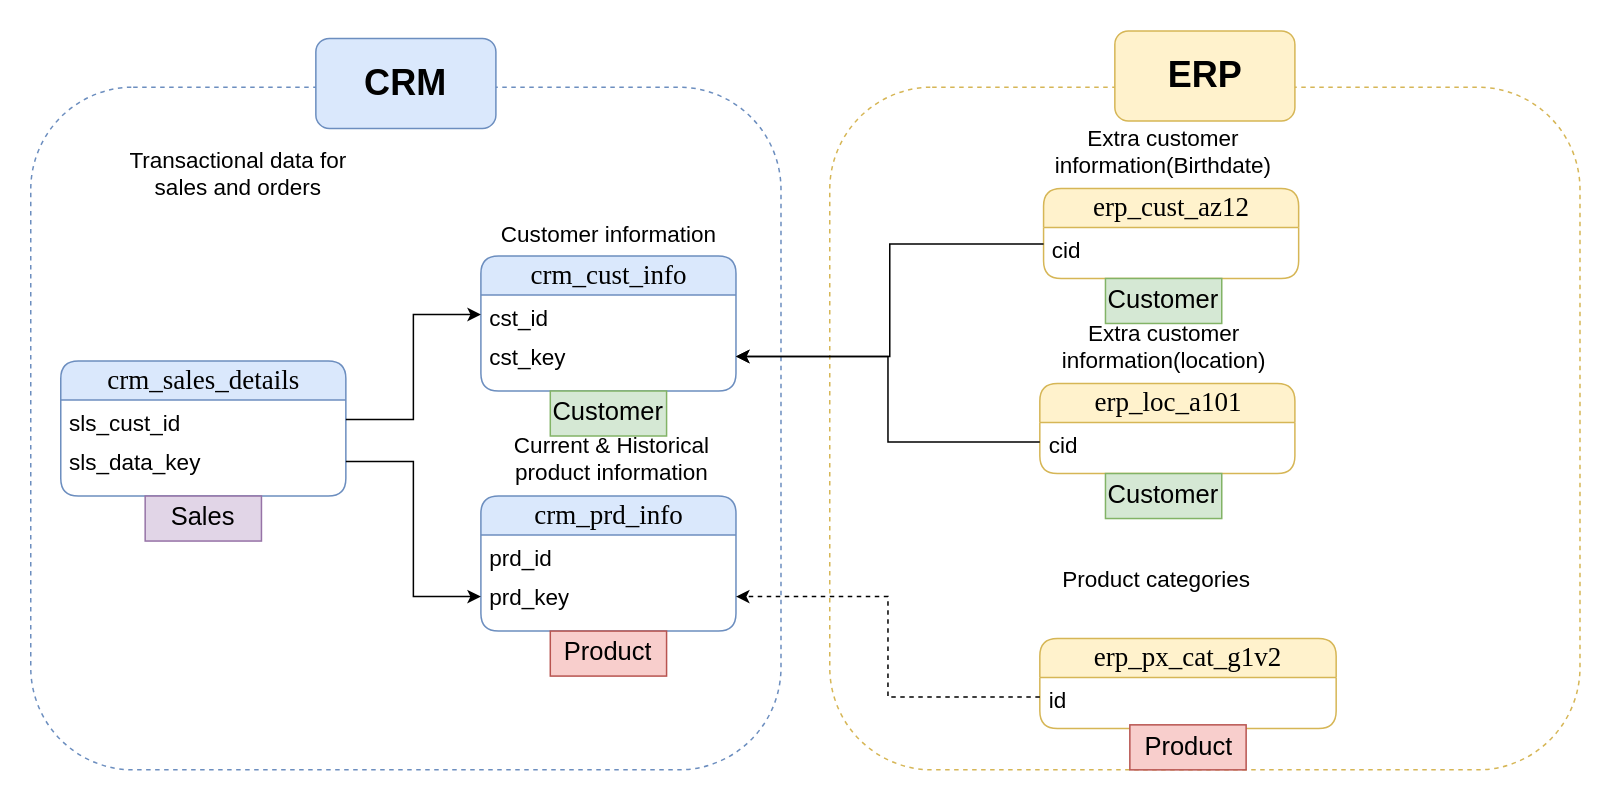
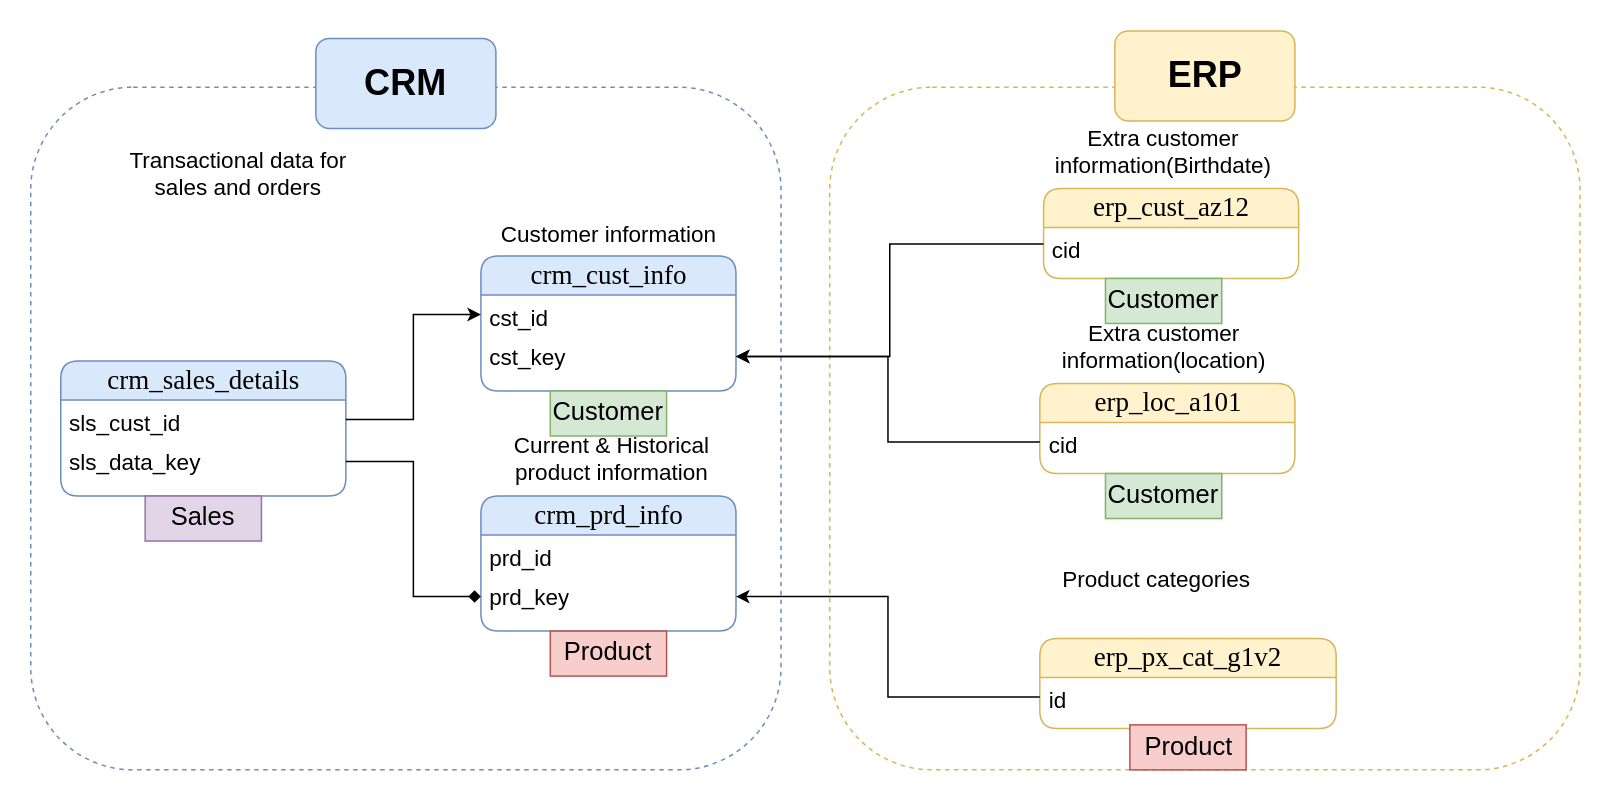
  <mxCell id="0" />
  <mxCell id="1" parent="0" />
  <mxCell id="2" value="" style="rounded=1;whiteSpace=wrap;html=1;fillColor=none;strokeColor=#d6b656;dashed=1;" parent="1" vertex="1"><mxGeometry x="552.5" y="57.5" width="500" height="455" as="geometry" /></mxCell>
  <mxCell id="3" value="" style="rounded=1;whiteSpace=wrap;html=1;fillColor=none;strokeColor=#6c8ebf;dashed=1;" parent="1" vertex="1"><mxGeometry x="20" y="57.5" width="500" height="455" as="geometry" /></mxCell>
  <mxCell id="4" value="&lt;font style=&quot;font-size: 18px;&quot;&gt;crm_cust_info&lt;/font&gt;" style="swimlane;html=1;fontStyle=0;childLayout=stackLayout;horizontal=1;startSize=26;fillColor=#dae8fc;horizontalStack=0;resizeParent=1;resizeLast=0;collapsible=1;marginBottom=0;swimlaneFillColor=#ffffff;align=center;rounded=1;shadow=0;comic=0;labelBackgroundColor=none;strokeWidth=1;fontFamily=Verdana;fontSize=12;strokeColor=#6c8ebf;" parent="1" vertex="1"><mxGeometry x="320" y="170" width="170" height="90" as="geometry"><mxRectangle x="160" y="250" width="90" height="30" as="alternateBounds" /></mxGeometry></mxCell>
  <mxCell id="5" value="&lt;font style=&quot;font-size: 15px;&quot;&gt;cst_id&lt;/font&gt;" style="text;html=1;strokeColor=none;fillColor=none;spacingLeft=4;spacingRight=4;whiteSpace=wrap;overflow=hidden;rotatable=0;points=[[0,0.5],[1,0.5]];portConstraint=eastwest;" parent="4" vertex="1"><mxGeometry y="26" width="170" height="26" as="geometry" /></mxCell>
  <mxCell id="6" value="&lt;font style=&quot;font-size: 15px;&quot;&gt;cst_key&lt;/font&gt;" style="text;html=1;strokeColor=none;fillColor=none;spacingLeft=4;spacingRight=4;whiteSpace=wrap;overflow=hidden;rotatable=0;points=[[0,0.5],[1,0.5]];portConstraint=eastwest;" parent="4" vertex="1"><mxGeometry y="52" width="170" height="30" as="geometry" /></mxCell>
  <mxCell id="7" value="&lt;font style=&quot;font-size: 15px;&quot;&gt;Customer information&lt;/font&gt;" style="text;html=1;align=center;verticalAlign=middle;whiteSpace=wrap;rounded=0;" parent="1" vertex="1"><mxGeometry x="317.5" y="140" width="175" height="30" as="geometry" /></mxCell>
  <mxCell id="8" value="&lt;span style=&quot;font-size: 18px;&quot;&gt;crm_prd_info&lt;/span&gt;" style="swimlane;html=1;fontStyle=0;childLayout=stackLayout;horizontal=1;startSize=26;fillColor=#dae8fc;horizontalStack=0;resizeParent=1;resizeLast=0;collapsible=1;marginBottom=0;swimlaneFillColor=#ffffff;align=center;rounded=1;shadow=0;comic=0;labelBackgroundColor=none;strokeWidth=1;fontFamily=Verdana;fontSize=12;strokeColor=#6c8ebf;" parent="1" vertex="1"><mxGeometry x="320" y="330" width="170" height="90" as="geometry"><mxRectangle x="160" y="250" width="90" height="30" as="alternateBounds" /></mxGeometry></mxCell>
  <mxCell id="9" value="&lt;font style=&quot;font-size: 15px;&quot;&gt;prd_id&lt;/font&gt;" style="text;html=1;strokeColor=none;fillColor=none;spacingLeft=4;spacingRight=4;whiteSpace=wrap;overflow=hidden;rotatable=0;points=[[0,0.5],[1,0.5]];portConstraint=eastwest;" parent="8" vertex="1"><mxGeometry y="26" width="170" height="26" as="geometry" /></mxCell>
  <mxCell id="10" value="&lt;font style=&quot;font-size: 15px;&quot;&gt;prd_key&lt;/font&gt;" style="text;html=1;strokeColor=none;fillColor=none;spacingLeft=4;spacingRight=4;whiteSpace=wrap;overflow=hidden;rotatable=0;points=[[0,0.5],[1,0.5]];portConstraint=eastwest;" parent="8" vertex="1"><mxGeometry y="52" width="170" height="30" as="geometry" /></mxCell>
  <mxCell id="11" value="&lt;span style=&quot;font-size: 15px;&quot;&gt;Current &amp;amp; Historical product information&lt;/span&gt;" style="text;html=1;align=center;verticalAlign=middle;whiteSpace=wrap;rounded=0;" parent="1" vertex="1"><mxGeometry x="320" y="290" width="175" height="30" as="geometry" /></mxCell>
  <mxCell id="12" value="&lt;span style=&quot;font-size: 18px;&quot;&gt;crm_sales_details&lt;/span&gt;" style="swimlane;html=1;fontStyle=0;childLayout=stackLayout;horizontal=1;startSize=26;fillColor=#dae8fc;horizontalStack=0;resizeParent=1;resizeLast=0;collapsible=1;marginBottom=0;swimlaneFillColor=#ffffff;align=center;rounded=1;shadow=0;comic=0;labelBackgroundColor=none;strokeWidth=1;fontFamily=Verdana;fontSize=12;strokeColor=#6c8ebf;" parent="1" vertex="1"><mxGeometry x="40" y="240" width="190" height="90" as="geometry"><mxRectangle x="160" y="250" width="90" height="30" as="alternateBounds" /></mxGeometry></mxCell>
  <mxCell id="13" value="&lt;span style=&quot;font-size: 15px;&quot;&gt;sls_cust_id&lt;/span&gt;" style="text;html=1;strokeColor=none;fillColor=none;spacingLeft=4;spacingRight=4;whiteSpace=wrap;overflow=hidden;rotatable=0;points=[[0,0.5],[1,0.5]];portConstraint=eastwest;" parent="12" vertex="1"><mxGeometry y="26" width="190" height="26" as="geometry" /></mxCell>
  <mxCell id="14" value="&lt;font style=&quot;font-size: 15px;&quot;&gt;sls_data_key&lt;/font&gt;" style="text;html=1;strokeColor=none;fillColor=none;spacingLeft=4;spacingRight=4;whiteSpace=wrap;overflow=hidden;rotatable=0;points=[[0,0.5],[1,0.5]];portConstraint=eastwest;" parent="12" vertex="1"><mxGeometry y="52" width="190" height="30" as="geometry" /></mxCell>
  <mxCell id="15" value="&lt;font style=&quot;font-size: 15px;&quot;&gt;Transactional data for sales and orders&lt;/font&gt;" style="text;html=1;align=center;verticalAlign=middle;whiteSpace=wrap;rounded=0;" parent="1" vertex="1"><mxGeometry x="71.25" y="100" width="175" height="30" as="geometry" /></mxCell>
  <mxCell id="16" style="edgeStyle=orthogonalEdgeStyle;rounded=0;orthogonalLoop=1;jettySize=auto;html=1;entryX=0;entryY=0.5;entryDx=0;entryDy=0;" parent="1" source="13" target="5" edge="1"><mxGeometry relative="1" as="geometry" /></mxCell>
- <mxCell id="17" style="edgeStyle=orthogonalEdgeStyle;rounded=0;orthogonalLoop=1;jettySize=auto;html=1;" parent="1" source="14" target="10" edge="1"><mxGeometry relative="1" as="geometry" /></mxCell>
+ <mxCell id="17" style="edgeStyle=orthogonalEdgeStyle;rounded=0;orthogonalLoop=1;jettySize=auto;html=1;endArrow=diamond;" parent="1" source="14" target="10" edge="1"><mxGeometry relative="1" as="geometry" /></mxCell>
  <mxCell id="18" value="&lt;font style=&quot;font-size: 18px;&quot;&gt;erp_cust_az12&lt;/font&gt;" style="swimlane;html=1;fontStyle=0;childLayout=stackLayout;horizontal=1;startSize=26;fillColor=#fff2cc;horizontalStack=0;resizeParent=1;resizeLast=0;collapsible=1;marginBottom=0;swimlaneFillColor=#ffffff;align=center;rounded=1;shadow=0;comic=0;labelBackgroundColor=none;strokeWidth=1;fontFamily=Verdana;fontSize=12;strokeColor=#d6b656;" parent="1" vertex="1"><mxGeometry x="695" y="125" width="170" height="60" as="geometry"><mxRectangle x="160" y="250" width="90" height="30" as="alternateBounds" /></mxGeometry></mxCell>
  <mxCell id="19" value="&lt;span style=&quot;font-size: 15px;&quot;&gt;cid&lt;/span&gt;" style="text;html=1;strokeColor=none;fillColor=none;spacingLeft=4;spacingRight=4;whiteSpace=wrap;overflow=hidden;rotatable=0;points=[[0,0.5],[1,0.5]];portConstraint=eastwest;" parent="18" vertex="1"><mxGeometry y="26" width="170" height="22" as="geometry" /></mxCell>
  <mxCell id="20" value="&lt;font style=&quot;font-size: 15px;&quot;&gt;Extra customer information(Birthdate)&lt;/font&gt;" style="text;html=1;align=center;verticalAlign=middle;whiteSpace=wrap;rounded=0;" parent="1" vertex="1"><mxGeometry x="680" y="85" width="190" height="30" as="geometry" /></mxCell>
  <mxCell id="21" value="&lt;span style=&quot;font-size: 18px;&quot;&gt;erp_loc_a101&lt;/span&gt;" style="swimlane;html=1;fontStyle=0;childLayout=stackLayout;horizontal=1;startSize=26;fillColor=#fff2cc;horizontalStack=0;resizeParent=1;resizeLast=0;collapsible=1;marginBottom=0;swimlaneFillColor=#ffffff;align=center;rounded=1;shadow=0;comic=0;labelBackgroundColor=none;strokeWidth=1;fontFamily=Verdana;fontSize=12;strokeColor=#d6b656;" parent="1" vertex="1"><mxGeometry x="692.5" y="255" width="170" height="60" as="geometry"><mxRectangle x="160" y="250" width="90" height="30" as="alternateBounds" /></mxGeometry></mxCell>
  <mxCell id="22" value="&lt;span style=&quot;font-size: 15px;&quot;&gt;cid&lt;/span&gt;" style="text;html=1;strokeColor=none;fillColor=none;spacingLeft=4;spacingRight=4;whiteSpace=wrap;overflow=hidden;rotatable=0;points=[[0,0.5],[1,0.5]];portConstraint=eastwest;" parent="21" vertex="1"><mxGeometry y="26" width="170" height="26" as="geometry" /></mxCell>
  <mxCell id="23" value="&lt;span style=&quot;font-size: 15px;&quot;&gt;Extra customer information(location)&lt;/span&gt;" style="text;html=1;align=center;verticalAlign=middle;whiteSpace=wrap;rounded=0;" parent="1" vertex="1"><mxGeometry x="687.5" y="215" width="175" height="30" as="geometry" /></mxCell>
  <mxCell id="24" value="&lt;span style=&quot;font-size: 18px;&quot;&gt;erp_px_cat_g1v2&lt;/span&gt;" style="swimlane;html=1;fontStyle=0;childLayout=stackLayout;horizontal=1;startSize=26;fillColor=#fff2cc;horizontalStack=0;resizeParent=1;resizeLast=0;collapsible=1;marginBottom=0;swimlaneFillColor=#ffffff;align=center;rounded=1;shadow=0;comic=0;labelBackgroundColor=none;strokeWidth=1;fontFamily=Verdana;fontSize=12;strokeColor=#d6b656;" parent="1" vertex="1"><mxGeometry x="692.5" y="425" width="197.5" height="60" as="geometry"><mxRectangle x="160" y="250" width="90" height="30" as="alternateBounds" /></mxGeometry></mxCell>
  <mxCell id="25" value="&lt;span style=&quot;font-size: 15px;&quot;&gt;id&lt;/span&gt;" style="text;html=1;strokeColor=none;fillColor=none;spacingLeft=4;spacingRight=4;whiteSpace=wrap;overflow=hidden;rotatable=0;points=[[0,0.5],[1,0.5]];portConstraint=eastwest;" parent="24" vertex="1"><mxGeometry y="26" width="197.5" height="26" as="geometry" /></mxCell>
  <mxCell id="26" value="&lt;span style=&quot;font-size: 15px;&quot;&gt;Product categories&lt;/span&gt;" style="text;html=1;align=center;verticalAlign=middle;whiteSpace=wrap;rounded=0;" parent="1" vertex="1"><mxGeometry x="682.5" y="370" width="175" height="30" as="geometry" /></mxCell>
  <mxCell id="27" value="&lt;font style=&quot;font-size: 24px;&quot;&gt;&lt;b&gt;CRM&lt;/b&gt;&lt;/font&gt;" style="rounded=1;whiteSpace=wrap;html=1;fillColor=#dae8fc;strokeColor=#6c8ebf;" parent="1" vertex="1"><mxGeometry x="210" y="25" width="120" height="60" as="geometry" /></mxCell>
  <mxCell id="28" value="&lt;span style=&quot;font-size: 24px;&quot;&gt;&lt;b&gt;ERP&lt;/b&gt;&lt;/span&gt;" style="rounded=1;whiteSpace=wrap;html=1;fillColor=#fff2cc;strokeColor=#d6b656;" parent="1" vertex="1"><mxGeometry x="742.5" y="20" width="120" height="60" as="geometry" /></mxCell>
  <mxCell id="29" style="edgeStyle=orthogonalEdgeStyle;rounded=0;orthogonalLoop=1;jettySize=auto;html=1;" parent="1" source="19" target="6" edge="1"><mxGeometry relative="1" as="geometry" /></mxCell>
  <mxCell id="30" style="edgeStyle=orthogonalEdgeStyle;rounded=0;orthogonalLoop=1;jettySize=auto;html=1;entryX=1;entryY=0.5;entryDx=0;entryDy=0;" parent="1" source="22" target="6" edge="1"><mxGeometry relative="1" as="geometry" /></mxCell>
- <mxCell id="31" style="edgeStyle=orthogonalEdgeStyle;rounded=0;orthogonalLoop=1;jettySize=auto;html=1;dashed=1;" parent="1" source="25" target="10" edge="1"><mxGeometry relative="1" as="geometry" /></mxCell>
+ <mxCell id="31" style="edgeStyle=orthogonalEdgeStyle;rounded=0;orthogonalLoop=1;jettySize=auto;html=1;" parent="1" source="25" target="10" edge="1"><mxGeometry relative="1" as="geometry" /></mxCell>
  <mxCell id="32" value="&lt;font style=&quot;font-size: 17px;&quot;&gt;Customer&lt;/font&gt;" style="text;html=1;strokeColor=#82b366;fillColor=#d5e8d4;align=center;verticalAlign=middle;whiteSpace=wrap;overflow=hidden;" vertex="1" parent="1"><mxGeometry x="366.25" y="260" width="77.5" height="30" as="geometry" /></mxCell>
  <mxCell id="33" value="&lt;font style=&quot;font-size: 17px;&quot;&gt;Product&lt;/font&gt;" style="text;html=1;strokeColor=#b85450;fillColor=#f8cecc;align=center;verticalAlign=middle;whiteSpace=wrap;overflow=hidden;" vertex="1" parent="1"><mxGeometry x="752.5" y="482.5" width="77.5" height="30" as="geometry" /></mxCell>
  <mxCell id="34" value="&lt;font style=&quot;font-size: 17px;&quot;&gt;Product&lt;/font&gt;" style="text;html=1;strokeColor=#b85450;fillColor=#f8cecc;align=center;verticalAlign=middle;whiteSpace=wrap;overflow=hidden;" vertex="1" parent="1"><mxGeometry x="366.25" y="420" width="77.5" height="30" as="geometry" /></mxCell>
  <mxCell id="35" value="&lt;font style=&quot;font-size: 17px;&quot;&gt;Customer&lt;/font&gt;" style="text;html=1;strokeColor=#82b366;fillColor=#d5e8d4;align=center;verticalAlign=middle;whiteSpace=wrap;overflow=hidden;" vertex="1" parent="1"><mxGeometry x="736.25" y="185" width="77.5" height="30" as="geometry" /></mxCell>
  <mxCell id="36" value="&lt;font style=&quot;font-size: 17px;&quot;&gt;Customer&lt;/font&gt;" style="text;html=1;strokeColor=#82b366;fillColor=#d5e8d4;align=center;verticalAlign=middle;whiteSpace=wrap;overflow=hidden;" vertex="1" parent="1"><mxGeometry x="736.25" y="315" width="77.5" height="30" as="geometry" /></mxCell>
  <mxCell id="37" value="&lt;font style=&quot;font-size: 17px;&quot;&gt;Sales&lt;/font&gt;" style="text;html=1;strokeColor=#9673a6;fillColor=#e1d5e7;align=center;verticalAlign=middle;whiteSpace=wrap;overflow=hidden;" vertex="1" parent="1"><mxGeometry x="96.25" y="330" width="77.5" height="30" as="geometry" /></mxCell>
